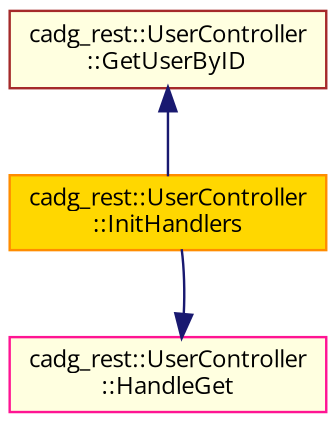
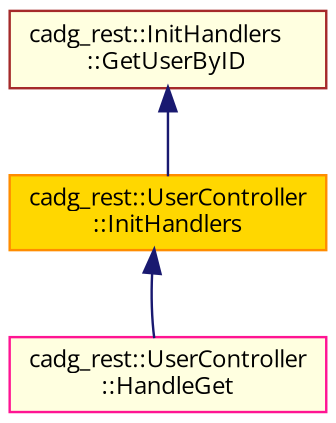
  digraph {
    fontname="Open Sans"
    rankdir=TB
    node [fillcolor=lightyellow fontname="Open Sans" fontsize=10 shape=record style=filled]
    edge [color=midnightblue dir=back fontname="Open Sans" fontsize=10 labelfontname=Helvetica labelfontsize=10 style=solid]
-   n1 [color=brown fontcolor=black height=0.2 label="cadg_rest::UserController\l::GetUserByID" width=0.4]
+   n1 [color=brown fontcolor=black height=0.2 label="cadg_rest::InitHandlers\l::GetUserByID" width=0.4]
    n2 [color=darkorange fillcolor=gold height=0.2 label="cadg_rest::UserController\l::InitHandlers" width=0.4]
    n3 [color=deeppink height=0.2 label="cadg_rest::UserController\l::HandleGet" width=0.4]
    n1 -> n2
-   n3 -> n2
+   n2 -> n3
  }
